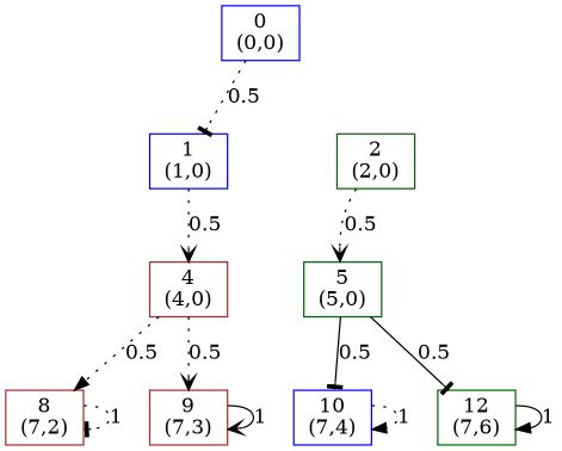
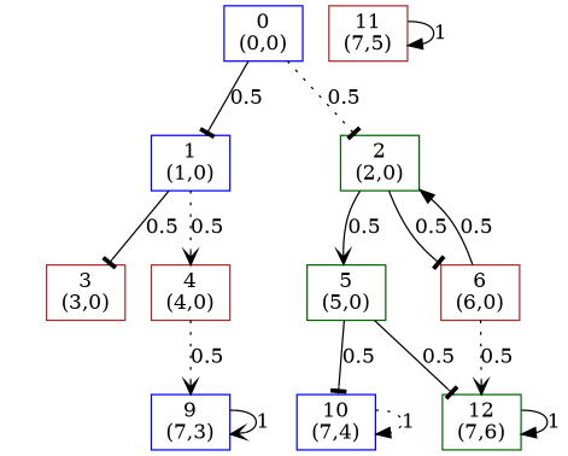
  digraph {
    node [color=brown shape=box]
    edge [arrowhead=tee style=dotted]
    n1 [color=blue label="0\n(0,0)"]
    n2 [color=blue label="1\n(1,0)"]
    n3 [color=darkgreen label="2\n(2,0)"]
+   n4 [label="3\n(3,0)"]
    n5 [label="4\n(4,0)"]
    n6 [color=darkgreen label="5\n(5,0)"]
-   n8 [label="8\n(7,2)"]
-   n9 [label="9\n(7,3)"]
+   n7 [label="6\n(6,0)"]
+   n9 [color=blue label="9\n(7,3)"]
    n10 [color=blue label="10\n(7,4)"]
    n11 [color=darkgreen label="12\n(7,6)"]
-   n1 -> n2 [label=0.5]
+   n12 [label="11\n(7,5)"]
+   n1 -> n2 [label=0.5 style=solid]
+   n1 -> n3 [label=0.5]
+   n2 -> n4 [label=0.5 style=solid]
    n2 -> n5 [arrowhead=vee label=0.5]
-   n3 -> n6 [arrowhead=vee label=0.5]
-   n5 -> n8 [arrowhead=normal label=0.5]
+   n3 -> n6 [arrowhead=vee label=0.5 style=solid]
+   n3 -> n7 [label=0.5 style=solid]
    n5 -> n9 [arrowhead=vee label=0.5]
    n6 -> n10 [label=0.5 style=solid]
    n6 -> n11 [label=0.5 style=solid]
-   n8 -> n8 [label=1]
+   n7 -> n3 [arrowhead=normal label=0.5 style=solid]
+   n7 -> n11 [arrowhead=vee label=0.5]
    n9 -> n9 [arrowhead=vee label=1 style=solid]
    n10 -> n10 [arrowhead=normal label=1]
    n11 -> n11 [arrowhead=normal label=1 style=solid]
+   n12 -> n12 [arrowhead=normal label=1 style=solid]
  }
